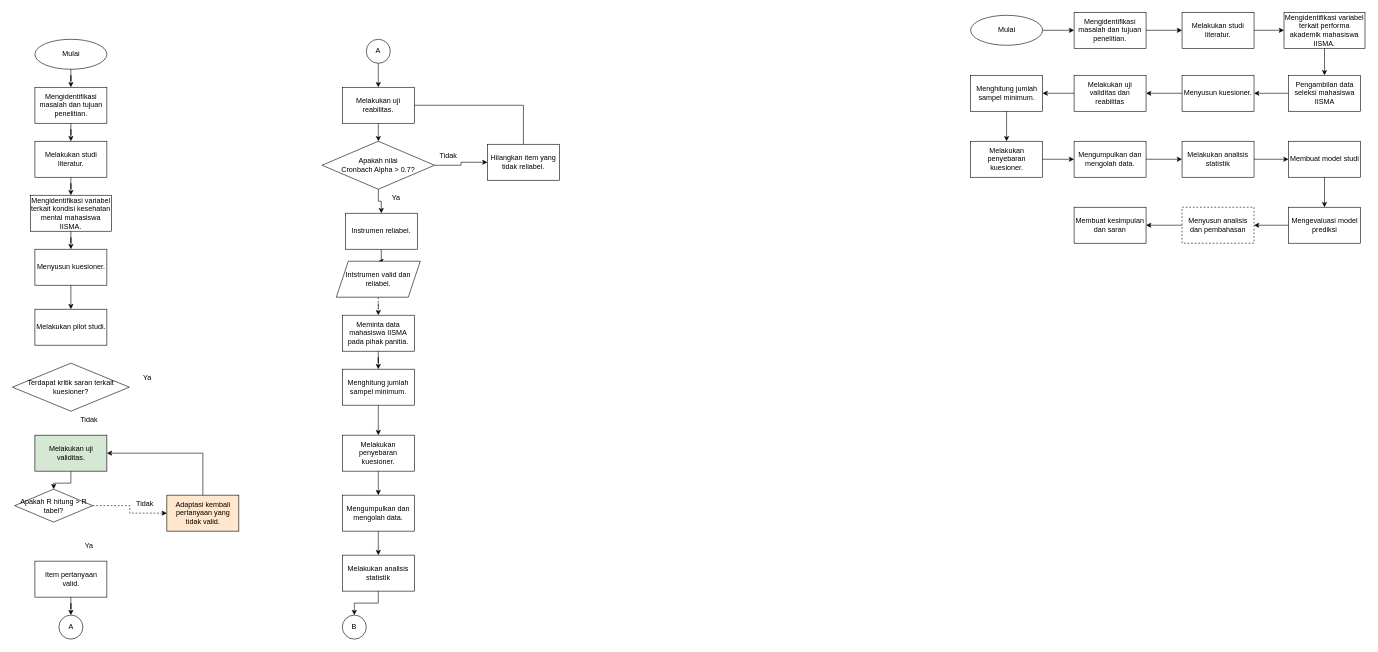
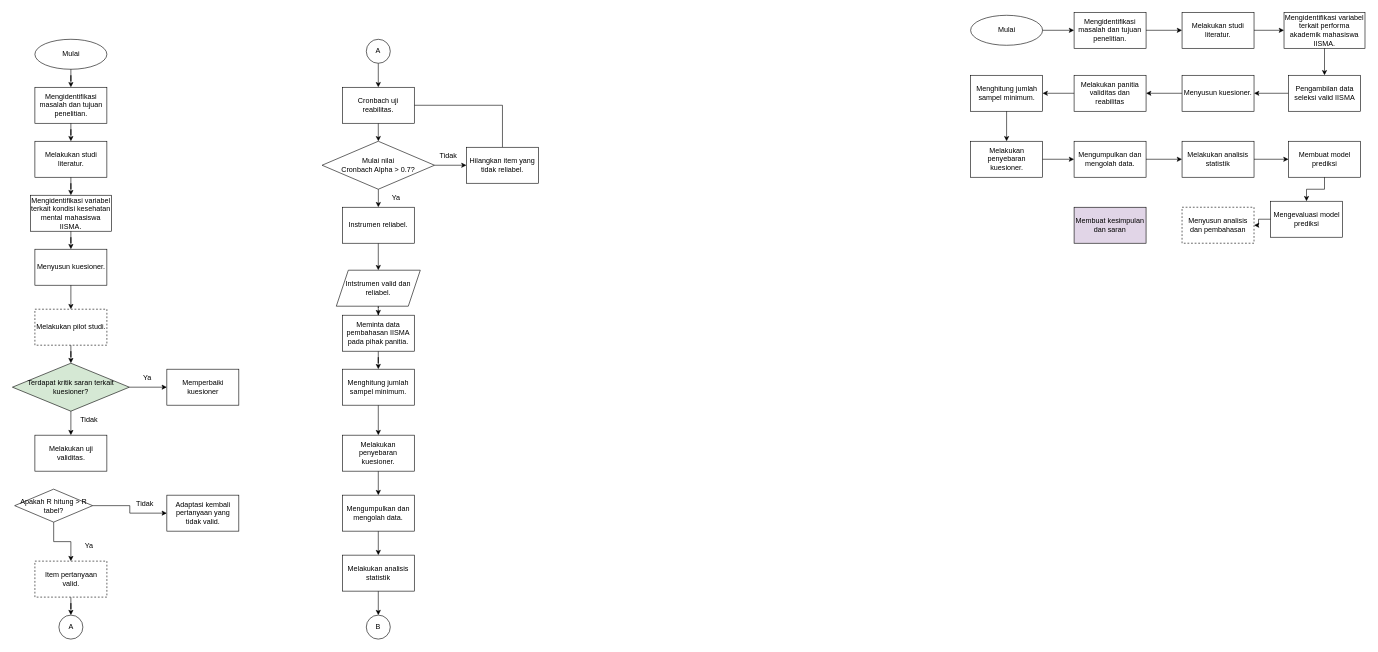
  <mxCell id="0" />
  <mxCell id="1" parent="0" />
  <mxCell id="2" value="" style="group" parent="1" vertex="1" connectable="0"><mxGeometry x="20" y="65" width="377.5" height="620" as="geometry" /></mxCell>
  <mxCell id="3" value="Mulai" style="ellipse;whiteSpace=wrap;html=1;" parent="2" vertex="1"><mxGeometry x="37.5" width="120" height="50" as="geometry" /></mxCell>
  <mxCell id="4" value="Mengidentifikasi masalah dan tujuan penelitian." style="rounded=0;whiteSpace=wrap;html=1;" parent="2" vertex="1"><mxGeometry x="37.5" y="80" width="120" height="60" as="geometry" /></mxCell>
  <mxCell id="5" style="edgeStyle=orthogonalEdgeStyle;rounded=0;orthogonalLoop=1;jettySize=auto;html=1;entryX=0.5;entryY=0;entryDx=0;entryDy=0;" parent="2" source="3" target="4" edge="1"><mxGeometry relative="1" as="geometry" /></mxCell>
  <mxCell id="6" value="Melakukan studi literatur." style="rounded=0;whiteSpace=wrap;html=1;" parent="2" vertex="1"><mxGeometry x="37.5" y="170" width="120" height="60" as="geometry" /></mxCell>
  <mxCell id="7" style="edgeStyle=orthogonalEdgeStyle;rounded=0;orthogonalLoop=1;jettySize=auto;html=1;entryX=0.5;entryY=0;entryDx=0;entryDy=0;" parent="2" source="4" target="6" edge="1"><mxGeometry relative="1" as="geometry" /></mxCell>
  <mxCell id="8" value="Mengidentifikasi variabel terkait kondisi kesehatan mental mahasiswa IISMA." style="rounded=0;whiteSpace=wrap;html=1;" parent="2" vertex="1"><mxGeometry x="30" y="260" width="135" height="60" as="geometry" /></mxCell>
  <mxCell id="9" style="edgeStyle=orthogonalEdgeStyle;rounded=0;orthogonalLoop=1;jettySize=auto;html=1;entryX=0.5;entryY=0;entryDx=0;entryDy=0;" parent="2" source="6" target="8" edge="1"><mxGeometry relative="1" as="geometry" /></mxCell>
  <mxCell id="10" value="Menyusun kuesioner." style="rounded=0;whiteSpace=wrap;html=1;" parent="2" vertex="1"><mxGeometry x="37.5" y="350" width="120" height="60" as="geometry" /></mxCell>
  <mxCell id="11" style="edgeStyle=orthogonalEdgeStyle;rounded=0;orthogonalLoop=1;jettySize=auto;html=1;entryX=0.5;entryY=0;entryDx=0;entryDy=0;" parent="2" source="8" target="10" edge="1"><mxGeometry relative="1" as="geometry" /></mxCell>
- <mxCell id="12" value="Melakukan pilot studi." style="rounded=0;whiteSpace=wrap;html=1;" parent="2" vertex="1"><mxGeometry x="37.5" y="450" width="120" height="60" as="geometry" /></mxCell>
+ <mxCell id="12" value="Melakukan pilot studi." style="rounded=0;whiteSpace=wrap;html=1;dashed=1;" parent="2" vertex="1"><mxGeometry x="37.5" y="450" width="120" height="60" as="geometry" /></mxCell>
  <mxCell id="13" style="edgeStyle=orthogonalEdgeStyle;rounded=0;orthogonalLoop=1;jettySize=auto;html=1;" parent="2" source="10" target="12" edge="1"><mxGeometry relative="1" as="geometry" /></mxCell>
- <mxCell id="14" value="Terdapat kritik saran terkait kuesioner?" style="rhombus;whiteSpace=wrap;html=1;" parent="2" vertex="1"><mxGeometry y="540" width="195" height="80" as="geometry" /></mxCell>
+ <mxCell id="14" value="Terdapat kritik saran terkait kuesioner?" style="rhombus;whiteSpace=wrap;html=1;fillColor=#d5e8d4;" parent="2" vertex="1"><mxGeometry y="540" width="195" height="80" as="geometry" /></mxCell>
+ <mxCell id="15" style="edgeStyle=orthogonalEdgeStyle;rounded=0;orthogonalLoop=1;jettySize=auto;html=1;entryX=0.5;entryY=0;entryDx=0;entryDy=0;" parent="2" source="12" target="14" edge="1"><mxGeometry relative="1" as="geometry" /></mxCell>
+ <mxCell id="16" value="Memperbaiki kuesioner" style="rounded=0;whiteSpace=wrap;html=1;" parent="2" vertex="1"><mxGeometry x="257.5" y="550" width="120" height="60" as="geometry" /></mxCell>
+ <mxCell id="17" style="edgeStyle=orthogonalEdgeStyle;rounded=0;orthogonalLoop=1;jettySize=auto;html=1;entryX=0;entryY=0.5;entryDx=0;entryDy=0;" parent="2" source="14" target="16" edge="1"><mxGeometry relative="1" as="geometry" /></mxCell>
  <mxCell id="18" value="Ya" style="text;html=1;strokeColor=none;fillColor=none;align=center;verticalAlign=middle;whiteSpace=wrap;rounded=0;" parent="2" vertex="1"><mxGeometry x="195" y="550" width="60" height="30" as="geometry" /></mxCell>
- <mxCell id="19" style="edgeStyle=orthogonalEdgeStyle;rounded=0;orthogonalLoop=1;jettySize=auto;html=1;" parent="1" source="20" target="25" edge="1"><mxGeometry relative="1" as="geometry" /></mxCell>
- <mxCell id="20" value="Melakukan uji validitas." style="rounded=0;whiteSpace=wrap;html=1;fillColor=#d5e8d4;" parent="1" vertex="1"><mxGeometry x="57.5" y="725" width="120" height="60" as="geometry" /></mxCell>
+ <mxCell id="20" value="Melakukan uji validitas." style="rounded=0;whiteSpace=wrap;html=1;" parent="1" vertex="1"><mxGeometry x="57.5" y="725" width="120" height="60" as="geometry" /></mxCell>
+ <mxCell id="21" style="edgeStyle=orthogonalEdgeStyle;rounded=0;orthogonalLoop=1;jettySize=auto;html=1;" parent="1" source="14" target="20" edge="1"><mxGeometry relative="1" as="geometry" /></mxCell>
  <mxCell id="22" value="Tidak" style="text;html=1;strokeColor=none;fillColor=none;align=center;verticalAlign=middle;whiteSpace=wrap;rounded=0;" parent="1" vertex="1"><mxGeometry x="117.5" y="685" width="60" height="30" as="geometry" /></mxCell>
- <mxCell id="24" style="edgeStyle=orthogonalEdgeStyle;rounded=0;orthogonalLoop=1;jettySize=auto;html=1;entryX=0;entryY=0.5;entryDx=0;entryDy=0;dashed=1;" parent="1" source="25" target="29" edge="1"><mxGeometry relative="1" as="geometry" /></mxCell>
+ <mxCell id="23" style="edgeStyle=orthogonalEdgeStyle;rounded=0;orthogonalLoop=1;jettySize=auto;html=1;" parent="1" source="25" target="27" edge="1"><mxGeometry relative="1" as="geometry" /></mxCell>
+ <mxCell id="24" style="edgeStyle=orthogonalEdgeStyle;rounded=0;orthogonalLoop=1;jettySize=auto;html=1;entryX=0;entryY=0.5;entryDx=0;entryDy=0;" parent="1" source="25" target="29" edge="1"><mxGeometry relative="1" as="geometry" /></mxCell>
  <mxCell id="25" value="Apakah R hitung &amp;gt; R tabel?" style="rhombus;whiteSpace=wrap;html=1;" parent="1" vertex="1"><mxGeometry x="23.75" y="815" width="130" height="55" as="geometry" /></mxCell>
  <mxCell id="26" style="edgeStyle=orthogonalEdgeStyle;rounded=0;orthogonalLoop=1;jettySize=auto;html=1;entryX=0.5;entryY=0;entryDx=0;entryDy=0;" parent="1" source="27" target="32" edge="1"><mxGeometry relative="1" as="geometry" /></mxCell>
- <mxCell id="27" value="Item pertanyaan valid." style="rounded=0;whiteSpace=wrap;html=1;" parent="1" vertex="1"><mxGeometry x="57.5" y="935" width="120" height="60" as="geometry" /></mxCell>
- <mxCell id="28" style="edgeStyle=orthogonalEdgeStyle;rounded=0;orthogonalLoop=1;jettySize=auto;html=1;entryX=1;entryY=0.5;entryDx=0;entryDy=0;" parent="1" source="29" target="20" edge="1"><mxGeometry relative="1" as="geometry"><Array as="points"><mxPoint x="338" y="755" /></Array></mxGeometry></mxCell>
- <mxCell id="29" value="Adaptasi kembali pertanyaan yang tidak valid." style="rounded=0;whiteSpace=wrap;html=1;fillColor=#ffe6cc;" parent="1" vertex="1"><mxGeometry x="277.5" y="825" width="120" height="60" as="geometry" /></mxCell>
+ <mxCell id="27" value="Item pertanyaan valid." style="rounded=0;whiteSpace=wrap;html=1;dashed=1;" parent="1" vertex="1"><mxGeometry x="57.5" y="935" width="120" height="60" as="geometry" /></mxCell>
+ <mxCell id="29" value="Adaptasi kembali pertanyaan yang tidak valid." style="rounded=0;whiteSpace=wrap;html=1;" parent="1" vertex="1"><mxGeometry x="277.5" y="825" width="120" height="60" as="geometry" /></mxCell>
  <mxCell id="30" value="Ya" style="text;html=1;strokeColor=none;fillColor=none;align=center;verticalAlign=middle;whiteSpace=wrap;rounded=0;" parent="1" vertex="1"><mxGeometry x="117.5" y="895" width="60" height="30" as="geometry" /></mxCell>
  <mxCell id="31" value="Tidak" style="text;html=1;strokeColor=none;fillColor=none;align=center;verticalAlign=middle;whiteSpace=wrap;rounded=0;" parent="1" vertex="1"><mxGeometry x="211.25" y="825" width="60" height="30" as="geometry" /></mxCell>
  <mxCell id="32" value="A" style="ellipse;whiteSpace=wrap;html=1;aspect=fixed;" parent="1" vertex="1"><mxGeometry x="97.5" y="1025" width="40" height="40" as="geometry" /></mxCell>
  <mxCell id="33" style="edgeStyle=orthogonalEdgeStyle;rounded=0;orthogonalLoop=1;jettySize=auto;html=1;" parent="1" source="34" target="37" edge="1"><mxGeometry relative="1" as="geometry" /></mxCell>
  <mxCell id="34" value="A" style="ellipse;whiteSpace=wrap;html=1;aspect=fixed;" parent="1" vertex="1"><mxGeometry x="610" y="65" width="40" height="40" as="geometry" /></mxCell>
  <mxCell id="35" style="edgeStyle=orthogonalEdgeStyle;rounded=0;orthogonalLoop=1;jettySize=auto;html=1;" parent="1" source="37" target="40" edge="1"><mxGeometry relative="1" as="geometry" /></mxCell>
  <mxCell id="36" style="edgeStyle=orthogonalEdgeStyle;rounded=0;orthogonalLoop=1;jettySize=auto;html=1;endArrow=none;" parent="1" source="37" target="41" edge="1"><mxGeometry relative="1" as="geometry" /></mxCell>
- <mxCell id="37" value="Melakukan uji reabilitas." style="rounded=0;whiteSpace=wrap;html=1;" parent="1" vertex="1"><mxGeometry x="570" y="145" width="120" height="60" as="geometry" /></mxCell>
+ <mxCell id="37" value="Cronbach uji reabilitas." style="rounded=0;whiteSpace=wrap;html=1;" parent="1" vertex="1"><mxGeometry x="570" y="145" width="120" height="60" as="geometry" /></mxCell>
  <mxCell id="38" style="edgeStyle=orthogonalEdgeStyle;rounded=0;orthogonalLoop=1;jettySize=auto;html=1;entryX=0;entryY=0.5;entryDx=0;entryDy=0;" parent="1" source="40" target="41" edge="1"><mxGeometry relative="1" as="geometry" /></mxCell>
  <mxCell id="39" style="edgeStyle=orthogonalEdgeStyle;rounded=0;orthogonalLoop=1;jettySize=auto;html=1;entryX=0.5;entryY=0;entryDx=0;entryDy=0;" parent="1" source="40" target="44" edge="1"><mxGeometry relative="1" as="geometry" /></mxCell>
- <mxCell id="40" value="&lt;div&gt;Apakah nilai &lt;br&gt;&lt;/div&gt;&lt;div&gt;Cronbach Alpha &amp;gt; 0.7?&lt;/div&gt;" style="rhombus;whiteSpace=wrap;html=1;" parent="1" vertex="1"><mxGeometry x="536.25" y="235" width="187.5" height="80" as="geometry" /></mxCell>
- <mxCell id="41" value="Hilangkan item yang tidak reliabel." style="rounded=0;whiteSpace=wrap;html=1;" parent="1" vertex="1"><mxGeometry x="812" y="240" width="120" height="60" as="geometry" /></mxCell>
+ <mxCell id="40" value="&lt;div&gt;Mulai nilai &lt;br&gt;&lt;/div&gt;&lt;div&gt;Cronbach Alpha &amp;gt; 0.7?&lt;/div&gt;" style="rhombus;whiteSpace=wrap;html=1;" parent="1" vertex="1"><mxGeometry x="536.25" y="235" width="187.5" height="80" as="geometry" /></mxCell>
+ <mxCell id="41" value="Hilangkan item yang tidak reliabel." style="rounded=0;whiteSpace=wrap;html=1;" parent="1" vertex="1"><mxGeometry x="777" y="245" width="120" height="60" as="geometry" /></mxCell>
  <mxCell id="42" value="Tidak" style="text;html=1;strokeColor=none;fillColor=none;align=center;verticalAlign=middle;whiteSpace=wrap;rounded=0;" parent="1" vertex="1"><mxGeometry x="717" y="245" width="60" height="30" as="geometry" /></mxCell>
  <mxCell id="43" style="edgeStyle=orthogonalEdgeStyle;rounded=0;orthogonalLoop=1;jettySize=auto;html=1;entryX=0.5;entryY=0;entryDx=0;entryDy=0;" parent="1" source="44" target="47" edge="1"><mxGeometry relative="1" as="geometry" /></mxCell>
- <mxCell id="44" value="Instrumen reliabel." style="rounded=0;whiteSpace=wrap;html=1;" parent="1" vertex="1"><mxGeometry x="575" y="355" width="120" height="60" as="geometry" /></mxCell>
+ <mxCell id="44" value="Instrumen reliabel." style="rounded=0;whiteSpace=wrap;html=1;" parent="1" vertex="1"><mxGeometry x="570" y="345" width="120" height="60" as="geometry" /></mxCell>
  <mxCell id="45" value="Ya" style="text;html=1;strokeColor=none;fillColor=none;align=center;verticalAlign=middle;whiteSpace=wrap;rounded=0;" parent="1" vertex="1"><mxGeometry x="630" y="315" width="60" height="30" as="geometry" /></mxCell>
  <mxCell id="46" style="edgeStyle=orthogonalEdgeStyle;rounded=0;orthogonalLoop=1;jettySize=auto;html=1;entryX=0.5;entryY=0;entryDx=0;entryDy=0;dashed=1;" parent="1" source="47" target="49" edge="1"><mxGeometry relative="1" as="geometry" /></mxCell>
- <mxCell id="47" value="Intstrumen valid dan reliabel." style="shape=parallelogram;perimeter=parallelogramPerimeter;whiteSpace=wrap;html=1;fixedSize=1;" parent="1" vertex="1"><mxGeometry x="560" y="435" width="140" height="60" as="geometry" /></mxCell>
+ <mxCell id="47" value="Intstrumen valid dan reliabel." style="shape=parallelogram;perimeter=parallelogramPerimeter;whiteSpace=wrap;html=1;fixedSize=1;" parent="1" vertex="1"><mxGeometry x="560" y="450" width="140" height="60" as="geometry" /></mxCell>
  <mxCell id="48" style="edgeStyle=orthogonalEdgeStyle;rounded=0;orthogonalLoop=1;jettySize=auto;html=1;entryX=0.5;entryY=0;entryDx=0;entryDy=0;" parent="1" source="49" target="51" edge="1"><mxGeometry relative="1" as="geometry" /></mxCell>
- <mxCell id="49" value="Meminta data mahasiswa IISMA pada pihak panitia." style="rounded=0;whiteSpace=wrap;html=1;" parent="1" vertex="1"><mxGeometry x="570" y="525" width="120" height="60" as="geometry" /></mxCell>
+ <mxCell id="49" value="Meminta data pembahasan IISMA pada pihak panitia." style="rounded=0;whiteSpace=wrap;html=1;" parent="1" vertex="1"><mxGeometry x="570" y="525" width="120" height="60" as="geometry" /></mxCell>
  <mxCell id="50" style="edgeStyle=orthogonalEdgeStyle;rounded=0;orthogonalLoop=1;jettySize=auto;html=1;entryX=0.5;entryY=0;entryDx=0;entryDy=0;" parent="1" source="51" target="53" edge="1"><mxGeometry relative="1" as="geometry" /></mxCell>
  <mxCell id="51" value="Menghitung jumlah sampel minimum." style="rounded=0;whiteSpace=wrap;html=1;" parent="1" vertex="1"><mxGeometry x="570" y="615" width="120" height="60" as="geometry" /></mxCell>
  <mxCell id="52" style="edgeStyle=orthogonalEdgeStyle;rounded=0;orthogonalLoop=1;jettySize=auto;html=1;entryX=0.5;entryY=0;entryDx=0;entryDy=0;" parent="1" source="53" target="55" edge="1"><mxGeometry relative="1" as="geometry" /></mxCell>
  <mxCell id="53" value="Melakukan penyebaran kuesioner." style="rounded=0;whiteSpace=wrap;html=1;" parent="1" vertex="1"><mxGeometry x="570" y="725" width="120" height="60" as="geometry" /></mxCell>
  <mxCell id="54" style="edgeStyle=orthogonalEdgeStyle;rounded=0;orthogonalLoop=1;jettySize=auto;html=1;entryX=0.5;entryY=0;entryDx=0;entryDy=0;" parent="1" source="55" target="57" edge="1"><mxGeometry relative="1" as="geometry" /></mxCell>
  <mxCell id="55" value="Mengumpulkan dan mengolah data." style="rounded=0;whiteSpace=wrap;html=1;" parent="1" vertex="1"><mxGeometry x="570" y="825" width="120" height="60" as="geometry" /></mxCell>
  <mxCell id="56" style="edgeStyle=orthogonalEdgeStyle;rounded=0;orthogonalLoop=1;jettySize=auto;html=1;entryX=0.5;entryY=0;entryDx=0;entryDy=0;" parent="1" source="57" target="58" edge="1"><mxGeometry relative="1" as="geometry" /></mxCell>
  <mxCell id="57" value="Melakukan analisis statistik" style="rounded=0;whiteSpace=wrap;html=1;" parent="1" vertex="1"><mxGeometry x="570" y="925" width="120" height="60" as="geometry" /></mxCell>
- <mxCell id="58" value="B" style="ellipse;whiteSpace=wrap;html=1;aspect=fixed;" parent="1" vertex="1"><mxGeometry x="570" y="1025" width="40" height="40" as="geometry" /></mxCell>
+ <mxCell id="58" value="B" style="ellipse;whiteSpace=wrap;html=1;aspect=fixed;" parent="1" vertex="1"><mxGeometry x="610" y="1025" width="40" height="40" as="geometry" /></mxCell>
  <mxCell id="59" value="" style="group" vertex="1" connectable="0" parent="1"><mxGeometry x="1617.5" y="20" width="657.5" height="385" as="geometry" /></mxCell>
  <mxCell id="60" value="Mulai" style="ellipse;whiteSpace=wrap;html=1;" vertex="1" parent="59"><mxGeometry y="5" width="120" height="50" as="geometry" /></mxCell>
  <mxCell id="61" value="Mengidentifikasi masalah dan tujuan penelitian." style="rounded=0;whiteSpace=wrap;html=1;" vertex="1" parent="59"><mxGeometry x="172.5" width="120" height="60" as="geometry" /></mxCell>
  <mxCell id="62" style="edgeStyle=orthogonalEdgeStyle;rounded=0;orthogonalLoop=1;jettySize=auto;html=1;entryX=0;entryY=0.5;entryDx=0;entryDy=0;" edge="1" parent="59" source="60" target="61"><mxGeometry relative="1" as="geometry" /></mxCell>
  <mxCell id="63" value="Melakukan studi literatur." style="rounded=0;whiteSpace=wrap;html=1;" vertex="1" parent="59"><mxGeometry x="352.5" width="120" height="60" as="geometry" /></mxCell>
  <mxCell id="64" style="edgeStyle=orthogonalEdgeStyle;rounded=0;orthogonalLoop=1;jettySize=auto;html=1;entryX=0;entryY=0.5;entryDx=0;entryDy=0;" edge="1" parent="59" source="61" target="63"><mxGeometry relative="1" as="geometry" /></mxCell>
  <mxCell id="65" value="Mengidentifikasi variabel terkait performa akademik mahasiswa IISMA." style="rounded=0;whiteSpace=wrap;html=1;" vertex="1" parent="59"><mxGeometry x="522.5" width="135" height="60" as="geometry" /></mxCell>
  <mxCell id="66" style="edgeStyle=orthogonalEdgeStyle;rounded=0;orthogonalLoop=1;jettySize=auto;html=1;entryX=0;entryY=0.5;entryDx=0;entryDy=0;" edge="1" parent="59" source="63" target="65"><mxGeometry relative="1" as="geometry" /></mxCell>
  <mxCell id="67" value="Menyusun kuesioner." style="rounded=0;whiteSpace=wrap;html=1;" vertex="1" parent="59"><mxGeometry x="352.5" y="105" width="120" height="60" as="geometry" /></mxCell>
  <mxCell id="68" style="edgeStyle=orthogonalEdgeStyle;rounded=0;orthogonalLoop=1;jettySize=auto;html=1;entryX=1;entryY=0.5;entryDx=0;entryDy=0;" edge="1" parent="59" source="69" target="67"><mxGeometry relative="1" as="geometry" /></mxCell>
- <mxCell id="69" value="Pengambilan data seleksi mahasiswa IISMA" style="rounded=0;whiteSpace=wrap;html=1;" vertex="1" parent="59"><mxGeometry x="530" y="105" width="120" height="60" as="geometry" /></mxCell>
+ <mxCell id="69" value="Pengambilan data seleksi valid IISMA" style="rounded=0;whiteSpace=wrap;html=1;" vertex="1" parent="59"><mxGeometry x="530" y="105" width="120" height="60" as="geometry" /></mxCell>
  <mxCell id="70" style="edgeStyle=orthogonalEdgeStyle;rounded=0;orthogonalLoop=1;jettySize=auto;html=1;entryX=0.5;entryY=0;entryDx=0;entryDy=0;" edge="1" parent="59" source="65" target="69"><mxGeometry relative="1" as="geometry" /></mxCell>
- <mxCell id="71" value="Melakukan uji validitas dan reabilitas" style="rounded=0;whiteSpace=wrap;html=1;" vertex="1" parent="59"><mxGeometry x="172.5" y="105" width="120" height="60" as="geometry" /></mxCell>
+ <mxCell id="71" value="Melakukan panitia validitas dan reabilitas" style="rounded=0;whiteSpace=wrap;html=1;" vertex="1" parent="59"><mxGeometry x="172.5" y="105" width="120" height="60" as="geometry" /></mxCell>
  <mxCell id="72" style="edgeStyle=orthogonalEdgeStyle;rounded=0;orthogonalLoop=1;jettySize=auto;html=1;entryX=1;entryY=0.5;entryDx=0;entryDy=0;" edge="1" parent="59" source="67" target="71"><mxGeometry relative="1" as="geometry" /></mxCell>
  <mxCell id="73" value="Menghitung jumlah sampel minimum." style="rounded=0;whiteSpace=wrap;html=1;" vertex="1" parent="59"><mxGeometry y="105" width="120" height="60" as="geometry" /></mxCell>
  <mxCell id="74" style="edgeStyle=orthogonalEdgeStyle;rounded=0;orthogonalLoop=1;jettySize=auto;html=1;entryX=1;entryY=0.5;entryDx=0;entryDy=0;" edge="1" parent="59" source="71" target="73"><mxGeometry relative="1" as="geometry" /></mxCell>
  <mxCell id="75" value="Melakukan penyebaran kuesioner." style="rounded=0;whiteSpace=wrap;html=1;" vertex="1" parent="59"><mxGeometry y="215" width="120" height="60" as="geometry" /></mxCell>
  <mxCell id="76" style="edgeStyle=orthogonalEdgeStyle;rounded=0;orthogonalLoop=1;jettySize=auto;html=1;entryX=0.5;entryY=0;entryDx=0;entryDy=0;" edge="1" parent="59" source="73" target="75"><mxGeometry relative="1" as="geometry" /></mxCell>
  <mxCell id="77" value="Mengumpulkan dan mengolah data." style="rounded=0;whiteSpace=wrap;html=1;" vertex="1" parent="59"><mxGeometry x="172.5" y="215" width="120" height="60" as="geometry" /></mxCell>
  <mxCell id="78" style="edgeStyle=orthogonalEdgeStyle;rounded=0;orthogonalLoop=1;jettySize=auto;html=1;entryX=0;entryY=0.5;entryDx=0;entryDy=0;" edge="1" parent="59" source="75" target="77"><mxGeometry relative="1" as="geometry" /></mxCell>
  <mxCell id="79" value="Melakukan analisis statistik" style="rounded=0;whiteSpace=wrap;html=1;" vertex="1" parent="59"><mxGeometry x="352.5" y="215" width="120" height="60" as="geometry" /></mxCell>
  <mxCell id="80" style="edgeStyle=orthogonalEdgeStyle;rounded=0;orthogonalLoop=1;jettySize=auto;html=1;entryX=0;entryY=0.5;entryDx=0;entryDy=0;" edge="1" parent="59" source="77" target="79"><mxGeometry relative="1" as="geometry" /></mxCell>
- <mxCell id="81" value="Membuat model studi" style="rounded=0;whiteSpace=wrap;html=1;" vertex="1" parent="59"><mxGeometry x="530" y="215" width="120" height="60" as="geometry" /></mxCell>
+ <mxCell id="81" value="Membuat model prediksi" style="rounded=0;whiteSpace=wrap;html=1;" vertex="1" parent="59"><mxGeometry x="530" y="215" width="120" height="60" as="geometry" /></mxCell>
  <mxCell id="82" style="edgeStyle=orthogonalEdgeStyle;rounded=0;orthogonalLoop=1;jettySize=auto;html=1;entryX=0;entryY=0.5;entryDx=0;entryDy=0;" edge="1" parent="59" source="79" target="81"><mxGeometry relative="1" as="geometry" /></mxCell>
- <mxCell id="83" value="Mengevaluasi model prediksi" style="rounded=0;whiteSpace=wrap;html=1;" vertex="1" parent="59"><mxGeometry x="530" y="325" width="120" height="60" as="geometry" /></mxCell>
+ <mxCell id="83" value="Mengevaluasi model prediksi" style="rounded=0;whiteSpace=wrap;html=1;" vertex="1" parent="59"><mxGeometry x="500" y="315" width="120" height="60" as="geometry" /></mxCell>
  <mxCell id="84" style="edgeStyle=orthogonalEdgeStyle;rounded=0;orthogonalLoop=1;jettySize=auto;html=1;entryX=0.5;entryY=0;entryDx=0;entryDy=0;" edge="1" parent="59" source="81" target="83"><mxGeometry relative="1" as="geometry" /></mxCell>
  <mxCell id="85" value="Menyusun analisis dan pembahasan" style="rounded=0;whiteSpace=wrap;html=1;dashed=1;" vertex="1" parent="59"><mxGeometry x="352.5" y="325" width="120" height="60" as="geometry" /></mxCell>
  <mxCell id="86" style="edgeStyle=orthogonalEdgeStyle;rounded=0;orthogonalLoop=1;jettySize=auto;html=1;entryX=1;entryY=0.5;entryDx=0;entryDy=0;" edge="1" parent="59" source="83" target="85"><mxGeometry relative="1" as="geometry" /></mxCell>
- <mxCell id="87" value="Membuat kesimpulan dan saran" style="rounded=0;whiteSpace=wrap;html=1;" vertex="1" parent="59"><mxGeometry x="172.5" y="325" width="120" height="60" as="geometry" /></mxCell>
- <mxCell id="88" style="edgeStyle=orthogonalEdgeStyle;rounded=0;orthogonalLoop=1;jettySize=auto;html=1;entryX=1;entryY=0.5;entryDx=0;entryDy=0;" edge="1" parent="59" source="85" target="87"><mxGeometry relative="1" as="geometry" /></mxCell>
+ <mxCell id="87" value="Membuat kesimpulan dan saran" style="rounded=0;whiteSpace=wrap;html=1;fillColor=#e1d5e7;" vertex="1" parent="59"><mxGeometry x="172.5" y="325" width="120" height="60" as="geometry" /></mxCell>
